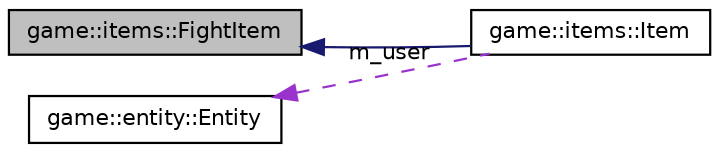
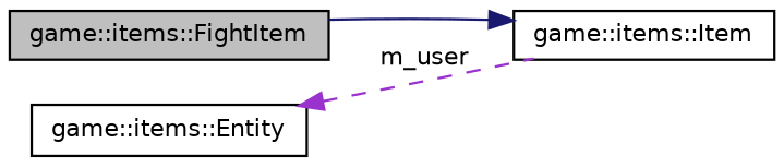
  digraph {
    rankdir=LR
    node [color=black fillcolor=white fontname=Helvetica fontsize=10 shape=record style=filled]
    edge [dir=back fontname=Helvetica fontsize=10 labelfontname=Helvetica labelfontsize=10]
    n1 [fillcolor=grey75 fontcolor=black height=0.2 label="game::items::FightItem" width=0.4]
    n2 [height=0.2 label="game::items::Item" width=0.4]
-   n3 [height=0.2 label="game::entity::Entity" width=0.4]
-   n1 -> n2 [color=midnightblue style=solid]
+   n3 [height=0.2 label="game::items::Entity" width=0.4]
+   n2 -> n1 [color=midnightblue style=solid]
    n3 -> n2 [color=darkorchid3 label=" m_user" style=dashed]
  }
